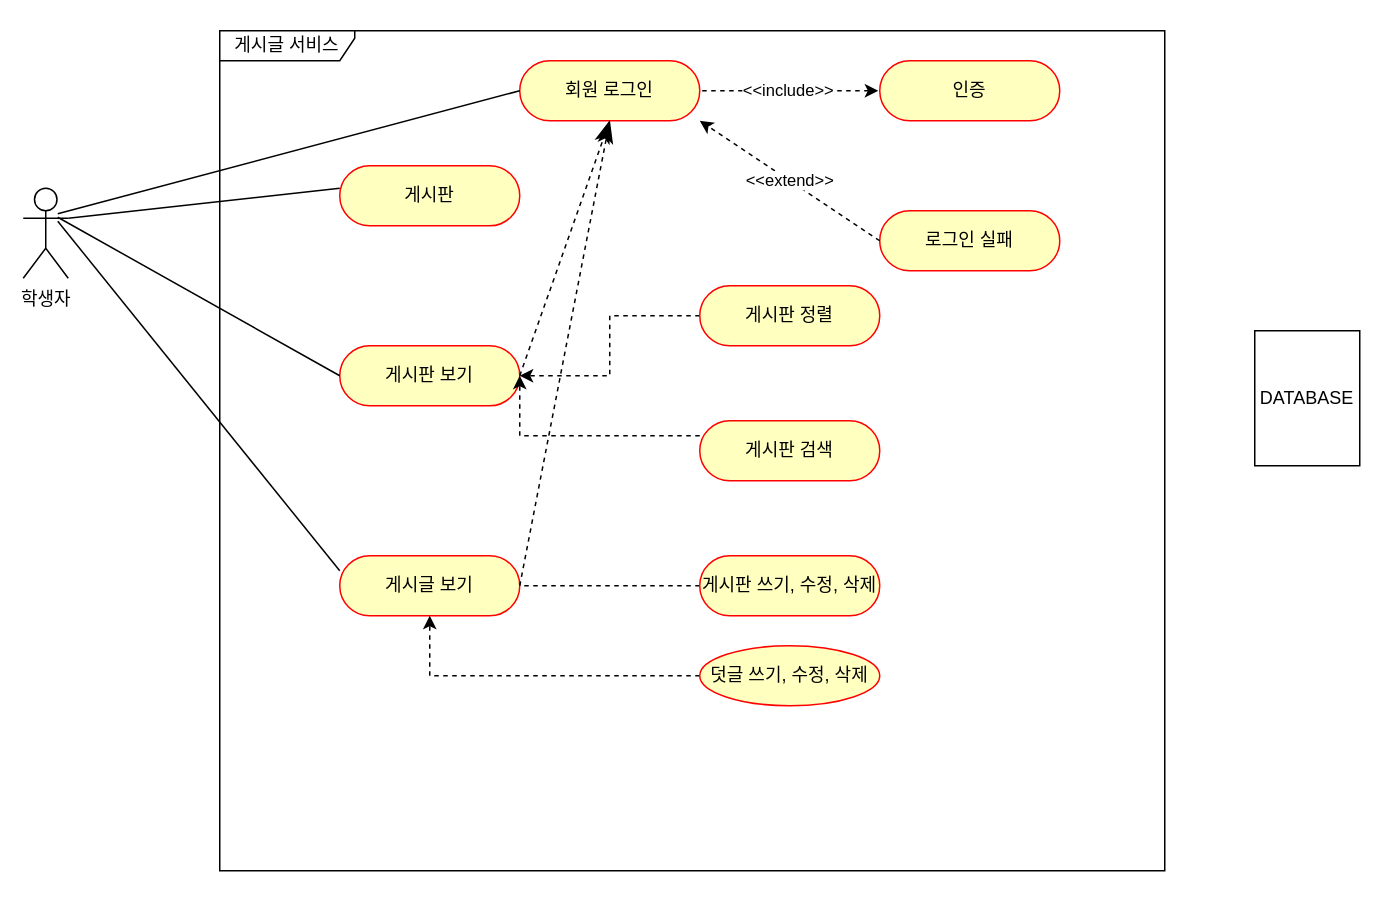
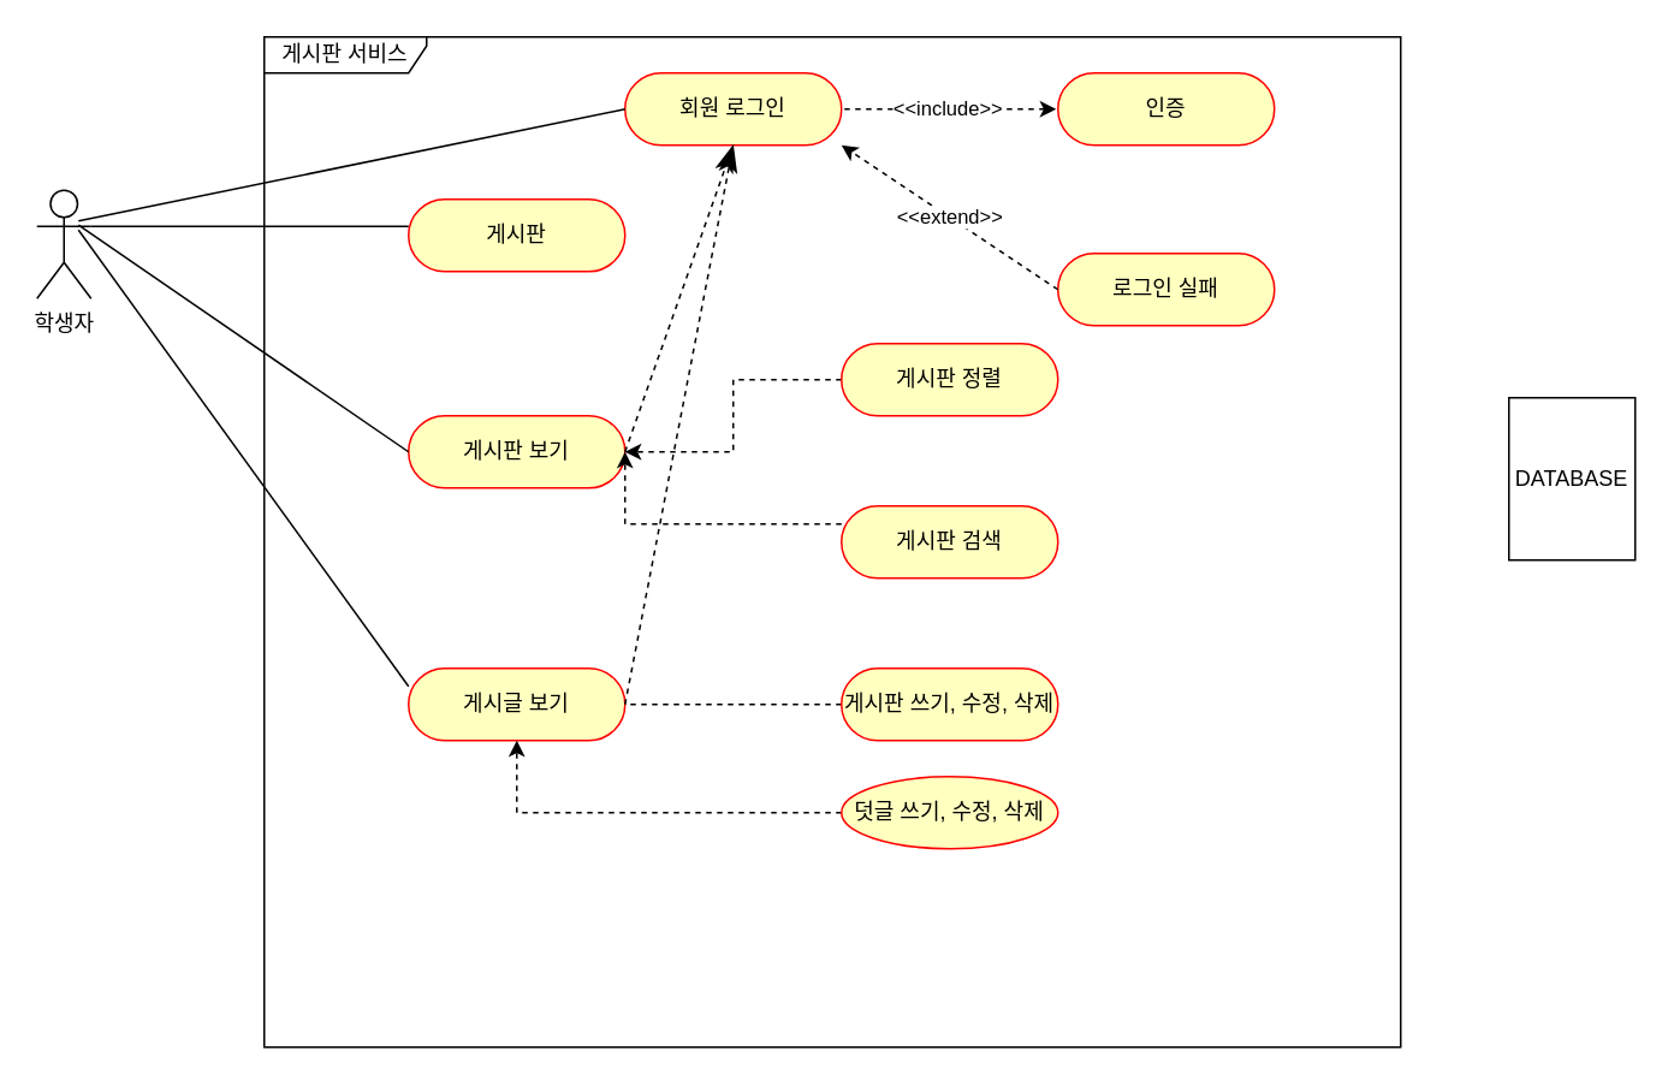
  <mxCell id="0" />
  <mxCell id="1" parent="0" />
- <mxCell id="2" value="학생자" style="shape=umlActor;verticalLabelPosition=bottom;verticalAlign=top;html=1;" vertex="1" parent="1"><mxGeometry x="15" y="125" width="30" height="60" as="geometry" /></mxCell>
- <mxCell id="3" value="게시글 서비스" style="shape=umlFrame;whiteSpace=wrap;html=1;pointerEvents=0;width=90;height=20;" vertex="1" parent="1"><mxGeometry x="146" y="20" width="630" height="560" as="geometry" /></mxCell>
+ <mxCell id="2" value="학생자" style="shape=umlActor;verticalLabelPosition=bottom;verticalAlign=top;html=1;" vertex="1" parent="1"><mxGeometry x="20" y="105" width="30" height="60" as="geometry" /></mxCell>
+ <mxCell id="3" value="게시판 서비스" style="shape=umlFrame;whiteSpace=wrap;html=1;pointerEvents=0;width=90;height=20;" vertex="1" parent="1"><mxGeometry x="146" y="20" width="630" height="560" as="geometry" /></mxCell>
  <mxCell id="4" value="게시판" style="rounded=1;whiteSpace=wrap;html=1;arcSize=50;fontColor=#000000;fillColor=#ffffc0;strokeColor=#ff0000;" vertex="1" parent="1"><mxGeometry x="226" y="110" width="120" height="40" as="geometry" /></mxCell>
  <mxCell id="5" value="게시판 보기" style="rounded=1;whiteSpace=wrap;html=1;arcSize=50;fontColor=#000000;fillColor=#ffffc0;strokeColor=#ff0000;" vertex="1" parent="1"><mxGeometry x="226" y="230" width="120" height="40" as="geometry" /></mxCell>
  <mxCell id="6" value="게시글 보기&lt;br&gt;" style="rounded=1;whiteSpace=wrap;html=1;arcSize=50;fontColor=#000000;fillColor=#ffffc0;strokeColor=#ff0000;" vertex="1" parent="1"><mxGeometry x="226" y="370" width="120" height="40" as="geometry" /></mxCell>
  <mxCell id="7" value="회원 로그인" style="rounded=1;whiteSpace=wrap;html=1;arcSize=50;fontColor=#000000;fillColor=#ffffc0;strokeColor=#ff0000;" vertex="1" parent="1"><mxGeometry x="346" y="40" width="120" height="40" as="geometry" /></mxCell>
  <mxCell id="8" value="인증" style="rounded=1;whiteSpace=wrap;html=1;arcSize=50;fontColor=#000000;fillColor=#ffffc0;strokeColor=#ff0000;" vertex="1" parent="1"><mxGeometry x="586" y="40" width="120" height="40" as="geometry" /></mxCell>
  <mxCell id="9" value="로그인 실패" style="rounded=1;whiteSpace=wrap;html=1;arcSize=50;fontColor=#000000;fillColor=#ffffc0;strokeColor=#ff0000;" vertex="1" parent="1"><mxGeometry x="586" y="140" width="120" height="40" as="geometry" /></mxCell>
  <mxCell id="10" style="edgeStyle=orthogonalEdgeStyle;rounded=0;orthogonalLoop=1;jettySize=auto;html=1;entryX=1;entryY=0.5;entryDx=0;entryDy=0;dashed=1;" edge="1" parent="1" source="11" target="5"><mxGeometry relative="1" as="geometry" /></mxCell>
  <mxCell id="11" value="게시판 정렬" style="rounded=1;whiteSpace=wrap;html=1;arcSize=50;fontColor=#000000;fillColor=#ffffc0;strokeColor=#ff0000;" vertex="1" parent="1"><mxGeometry x="466" y="190" width="120" height="40" as="geometry" /></mxCell>
  <mxCell id="12" style="edgeStyle=orthogonalEdgeStyle;rounded=0;orthogonalLoop=1;jettySize=auto;html=1;dashed=1;" edge="1" parent="1" source="13"><mxGeometry relative="1" as="geometry"><mxPoint x="346" y="250" as="targetPoint" /><Array as="points"><mxPoint x="346" y="290" /></Array></mxGeometry></mxCell>
  <mxCell id="13" value="게시판 검색" style="rounded=1;whiteSpace=wrap;html=1;arcSize=50;fontColor=#000000;fillColor=#ffffc0;strokeColor=#ff0000;" vertex="1" parent="1"><mxGeometry x="466" y="280" width="120" height="40" as="geometry" /></mxCell>
  <mxCell id="14" style="edgeStyle=orthogonalEdgeStyle;rounded=0;orthogonalLoop=1;jettySize=auto;html=1;dashed=1;endArrow=none;" edge="1" parent="1" source="15" target="6"><mxGeometry relative="1" as="geometry" /></mxCell>
  <mxCell id="15" value="게시판 쓰기, 수정, 삭제" style="rounded=1;whiteSpace=wrap;html=1;arcSize=50;fontColor=#000000;fillColor=#ffffc0;strokeColor=#ff0000;" vertex="1" parent="1"><mxGeometry x="466" y="370" width="120" height="40" as="geometry" /></mxCell>
  <mxCell id="16" style="edgeStyle=orthogonalEdgeStyle;rounded=0;orthogonalLoop=1;jettySize=auto;html=1;dashed=1;" edge="1" parent="1" source="17" target="6"><mxGeometry relative="1" as="geometry" /></mxCell>
  <mxCell id="17" value="덧글 쓰기, 수정, 삭제" style="ellipse;whiteSpace=wrap;html=1;arcSize=50;fontColor=#000000;fillColor=#ffffc0;strokeColor=#ff0000;" vertex="1" parent="1"><mxGeometry x="466" y="430" width="120" height="40" as="geometry" /></mxCell>
  <mxCell id="18" value="" style="endArrow=none;endFill=0;html=1;rounded=0;entryX=1;entryY=0.333;entryDx=0;entryDy=0;entryPerimeter=0;" edge="1" parent="1" target="2"><mxGeometry width="160" relative="1" as="geometry"><mxPoint x="226" y="125" as="sourcePoint" /><mxPoint x="46" y="130" as="targetPoint" /></mxGeometry></mxCell>
  <mxCell id="19" value="" style="endArrow=none;endFill=0;html=1;rounded=0;exitX=0;exitY=0.5;exitDx=0;exitDy=0;entryX=0.767;entryY=0.322;entryDx=0;entryDy=0;entryPerimeter=0;" edge="1" parent="1" source="5" target="2"><mxGeometry width="160" relative="1" as="geometry"><mxPoint x="236" y="135" as="sourcePoint" /><mxPoint x="66" y="135" as="targetPoint" /></mxGeometry></mxCell>
  <mxCell id="20" value="" style="endArrow=none;endFill=0;html=1;rounded=0;exitX=0;exitY=0.25;exitDx=0;exitDy=0;entryX=0.767;entryY=0.367;entryDx=0;entryDy=0;entryPerimeter=0;" edge="1" parent="1" source="6" target="2"><mxGeometry width="160" relative="1" as="geometry"><mxPoint x="236" y="260" as="sourcePoint" /><mxPoint x="46" y="130" as="targetPoint" /></mxGeometry></mxCell>
  <mxCell id="21" value="" style="endArrow=none;endFill=0;html=1;rounded=0;entryX=0.767;entryY=0.283;entryDx=0;entryDy=0;entryPerimeter=0;exitX=0;exitY=0.5;exitDx=0;exitDy=0;" edge="1" parent="1" source="7" target="2"><mxGeometry width="160" relative="1" as="geometry"><mxPoint x="236" y="135" as="sourcePoint" /><mxPoint x="60" y="135" as="targetPoint" /></mxGeometry></mxCell>
  <mxCell id="22" value="&amp;lt;&amp;lt;include&amp;gt;&amp;gt;" style="endArrow=none;endFill=0;html=1;rounded=0;entryX=1;entryY=0.5;entryDx=0;entryDy=0;dashed=1;startArrow=classic;startFill=1;" edge="1" parent="1"><mxGeometry width="160" relative="1" as="geometry"><mxPoint x="585" y="60" as="sourcePoint" /><mxPoint x="465" y="60" as="targetPoint" /></mxGeometry></mxCell>
  <mxCell id="23" value="&amp;lt;&amp;lt;extend&amp;gt;&amp;gt;" style="endArrow=classic;endFill=1;html=1;rounded=0;entryX=1;entryY=1;entryDx=0;entryDy=0;exitX=0;exitY=0.5;exitDx=0;exitDy=0;dashed=1;" edge="1" parent="1" source="9" target="7"><mxGeometry width="160" relative="1" as="geometry"><mxPoint x="356" y="70" as="sourcePoint" /><mxPoint x="53" y="132" as="targetPoint" /><Array as="points"><mxPoint x="526" y="120" /></Array></mxGeometry></mxCell>
  <mxCell id="24" value="" style="endArrow=classicThin;dashed=1;endFill=1;endSize=12;html=1;rounded=0;exitX=1;exitY=0.5;exitDx=0;exitDy=0;entryX=0.5;entryY=1;entryDx=0;entryDy=0;" edge="1" parent="1" source="5" target="7"><mxGeometry width="160" relative="1" as="geometry"><mxPoint x="316" y="300" as="sourcePoint" /><mxPoint x="476" y="300" as="targetPoint" /></mxGeometry></mxCell>
  <mxCell id="25" value="" style="endArrow=classicThin;dashed=1;endFill=1;endSize=12;html=1;rounded=0;exitX=1;exitY=0.5;exitDx=0;exitDy=0;entryX=0.5;entryY=1;entryDx=0;entryDy=0;" edge="1" parent="1" source="6" target="7"><mxGeometry width="160" relative="1" as="geometry"><mxPoint x="356" y="260" as="sourcePoint" /><mxPoint x="416" y="90" as="targetPoint" /></mxGeometry></mxCell>
  <mxCell id="26" value="DATABASE" style="html=1;dropTarget=0;whiteSpace=wrap;" vertex="1" parent="1"><mxGeometry x="836" y="220" width="70" height="90" as="geometry" /></mxCell>
